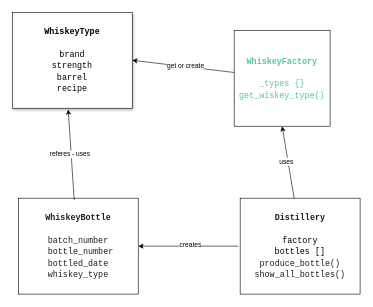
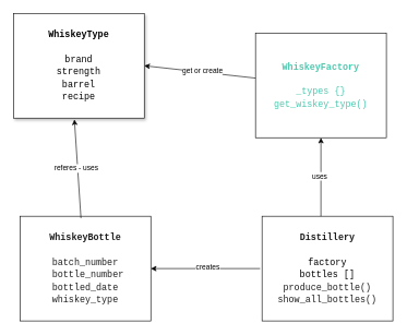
  <mxCell id="0" />
  <mxCell id="1" parent="0" />
  <mxCell id="2" value="&lt;div style=&quot;font-family: Consolas, &amp;quot;Courier New&amp;quot;, monospace; font-size: 14px; line-height: 19px; white-space: pre;&quot;&gt;&lt;span&gt;&lt;b style=&quot;&quot;&gt;&lt;font style=&quot;&quot;&gt;WhiskeyType&lt;/font&gt;&lt;/b&gt;&lt;/span&gt;&lt;/div&gt;&lt;div style=&quot;font-family: Consolas, &amp;quot;Courier New&amp;quot;, monospace; font-size: 14px; line-height: 19px; white-space: pre;&quot;&gt;&lt;span&gt;&lt;b style=&quot;&quot;&gt;&lt;font style=&quot;&quot;&gt;&lt;br&gt;&lt;/font&gt;&lt;/b&gt;&lt;/span&gt;&lt;/div&gt;&lt;div style=&quot;font-family: Consolas, &amp;quot;Courier New&amp;quot;, monospace; font-size: 14px; line-height: 19px; white-space: pre;&quot;&gt;&lt;span style=&quot;background-color: transparent;&quot;&gt;&lt;font style=&quot;&quot;&gt;brand&lt;/font&gt;&lt;/span&gt;&lt;/div&gt;&lt;div style=&quot;font-family: Consolas, &amp;quot;Courier New&amp;quot;, monospace; font-size: 14px; line-height: 19px; white-space: pre;&quot;&gt;&lt;span style=&quot;&quot;&gt;&lt;font style=&quot;&quot;&gt;&lt;div style=&quot;line-height: 19px;&quot;&gt;&lt;font&gt;strength&lt;/font&gt;&lt;/div&gt;&lt;div style=&quot;line-height: 19px;&quot;&gt;&lt;font&gt;barrel&lt;/font&gt;&lt;/div&gt;&lt;div style=&quot;line-height: 19px;&quot;&gt;&lt;font&gt;recipe&lt;/font&gt;&lt;/div&gt;&lt;/font&gt;&lt;/span&gt;&lt;/div&gt;" style="rounded=0;whiteSpace=wrap;html=1;shadow=1;" parent="1" vertex="1"><mxGeometry x="20" y="20" width="200" height="160" as="geometry" /></mxCell>
- <mxCell id="3" value="&lt;div style=&quot;font-family: Consolas, &amp;quot;Courier New&amp;quot;, monospace; font-size: 14px; line-height: 19px; white-space: pre;&quot;&gt;&lt;span&gt;&lt;font style=&quot;color: light-dark(rgb(78, 201, 176), rgb(255, 255, 255));&quot;&gt;&lt;b&gt;WhiskeyFactory&lt;/b&gt;&lt;/font&gt;&lt;/span&gt;&lt;/div&gt;&lt;div style=&quot;font-family: Consolas, &amp;quot;Courier New&amp;quot;, monospace; font-size: 14px; line-height: 19px; white-space: pre;&quot;&gt;&lt;span&gt;&lt;font style=&quot;color: light-dark(rgb(78, 201, 176), rgb(255, 255, 255));&quot;&gt;&lt;b&gt;&lt;br&gt;&lt;/b&gt;&lt;/font&gt;&lt;/span&gt;&lt;/div&gt;&lt;div style=&quot;font-family: Consolas, &amp;quot;Courier New&amp;quot;, monospace; font-size: 14px; line-height: 19px; white-space: pre; color: rgb(204, 204, 204);&quot;&gt;&lt;span style=&quot;color: rgb(78, 201, 176);&quot;&gt;&lt;font style=&quot;color: light-dark(rgb(78, 201, 176), rgb(255, 255, 255));&quot;&gt;_types {}&lt;/font&gt;&lt;/span&gt;&lt;/div&gt;&lt;div style=&quot;font-family: Consolas, &amp;quot;Courier New&amp;quot;, monospace; font-size: 14px; line-height: 19px; white-space: pre; color: rgb(204, 204, 204);&quot;&gt;&lt;span style=&quot;color: rgb(78, 201, 176);&quot;&gt;&lt;font style=&quot;color: light-dark(rgb(78, 201, 176), rgb(255, 255, 255));&quot;&gt;get_wiskey_type()&lt;/font&gt;&lt;/span&gt;&lt;/div&gt;" style="rounded=0;whiteSpace=wrap;html=1;" parent="1" vertex="1"><mxGeometry x="390" y="50" width="160" height="160" as="geometry" /></mxCell>
+ <mxCell id="3" value="&lt;div style=&quot;font-family: Consolas, &amp;quot;Courier New&amp;quot;, monospace; font-size: 14px; line-height: 19px; white-space: pre;&quot;&gt;&lt;span&gt;&lt;font style=&quot;color: light-dark(rgb(78, 201, 176), rgb(255, 255, 255));&quot;&gt;&lt;b&gt;WhiskeyFactory&lt;/b&gt;&lt;/font&gt;&lt;/span&gt;&lt;/div&gt;&lt;div style=&quot;font-family: Consolas, &amp;quot;Courier New&amp;quot;, monospace; font-size: 14px; line-height: 19px; white-space: pre;&quot;&gt;&lt;span&gt;&lt;font style=&quot;color: light-dark(rgb(78, 201, 176), rgb(255, 255, 255));&quot;&gt;&lt;b&gt;&lt;br&gt;&lt;/b&gt;&lt;/font&gt;&lt;/span&gt;&lt;/div&gt;&lt;div style=&quot;font-family: Consolas, &amp;quot;Courier New&amp;quot;, monospace; font-size: 14px; line-height: 19px; white-space: pre; color: rgb(204, 204, 204);&quot;&gt;&lt;span style=&quot;color: rgb(78, 201, 176);&quot;&gt;&lt;font style=&quot;color: light-dark(rgb(78, 201, 176), rgb(255, 255, 255));&quot;&gt;_types {}&lt;/font&gt;&lt;/span&gt;&lt;/div&gt;&lt;div style=&quot;font-family: Consolas, &amp;quot;Courier New&amp;quot;, monospace; font-size: 14px; line-height: 19px; white-space: pre; color: rgb(204, 204, 204);&quot;&gt;&lt;span style=&quot;color: rgb(78, 201, 176);&quot;&gt;&lt;font style=&quot;color: light-dark(rgb(78, 201, 176), rgb(255, 255, 255));&quot;&gt;get_wiskey_type()&lt;/font&gt;&lt;/span&gt;&lt;/div&gt;" style="rounded=0;whiteSpace=wrap;html=1;" parent="1" vertex="1"><mxGeometry x="390" y="50" width="200" height="160" as="geometry" /></mxCell>
  <mxCell id="4" value="&lt;div style=&quot;font-family: Consolas, &amp;quot;Courier New&amp;quot;, monospace; font-size: 14px; line-height: 19px; white-space: pre;&quot;&gt;&lt;span&gt;&lt;font style=&quot;color: light-dark(rgb(31, 31, 31), rgb(255, 255, 255));&quot;&gt;&lt;b&gt;Distillery&lt;/b&gt;&lt;/font&gt;&lt;/span&gt;&lt;/div&gt;&lt;div style=&quot;font-family: Consolas, &amp;quot;Courier New&amp;quot;, monospace; font-size: 14px; line-height: 19px; white-space: pre;&quot;&gt;&lt;span&gt;&lt;font style=&quot;color: light-dark(rgb(31, 31, 31), rgb(255, 255, 255));&quot;&gt;&lt;b&gt;&lt;br&gt;&lt;/b&gt;&lt;/font&gt;&lt;/span&gt;&lt;/div&gt;&lt;div style=&quot;font-family: Consolas, &amp;quot;Courier New&amp;quot;, monospace; font-size: 14px; line-height: 19px; white-space: pre;&quot;&gt;&lt;div style=&quot;line-height: 19px;&quot;&gt;&lt;font&gt;&lt;span&gt;factory&lt;/span&gt;&lt;/font&gt;&lt;/div&gt;&lt;div style=&quot;line-height: 19px;&quot;&gt;&lt;div style=&quot;line-height: 19px;&quot;&gt;&lt;font&gt;&lt;span&gt;bottles&lt;/span&gt; []&lt;/font&gt;&lt;/div&gt;&lt;div style=&quot;color: light-dark(rgb(204, 204, 204), rgb(62, 62, 62)); line-height: 19px;&quot;&gt;&lt;div style=&quot;line-height: 19px;&quot;&gt;&lt;span style=&quot;color: rgb(220, 220, 170);&quot;&gt;&lt;font style=&quot;color: light-dark(rgb(31, 31, 31), rgb(255, 255, 255));&quot;&gt;produce_bottle()&lt;/font&gt;&lt;/span&gt;&lt;/div&gt;&lt;div style=&quot;line-height: 19px;&quot;&gt;&lt;span style=&quot;color: rgb(220, 220, 170);&quot;&gt;&lt;font style=&quot;color: light-dark(rgb(31, 31, 31), rgb(255, 255, 255));&quot;&gt;show_all_bottles()&lt;/font&gt;&lt;/span&gt;&lt;/div&gt;&lt;/div&gt;&lt;/div&gt;&lt;/div&gt;" style="rounded=0;whiteSpace=wrap;html=1;" parent="1" vertex="1"><mxGeometry x="400" y="330" width="200" height="160" as="geometry" /></mxCell>
  <mxCell id="5" value="&lt;div style=&quot;font-family: Consolas, &amp;quot;Courier New&amp;quot;, monospace; font-size: 14px; line-height: 19px; white-space: pre;&quot;&gt;&lt;font style=&quot;color: light-dark(rgb(31, 31, 31), rgb(255, 255, 255));&quot;&gt;&lt;b&gt;WhiskeyBottle&lt;/b&gt;&lt;/font&gt;&lt;/div&gt;&lt;div style=&quot;font-family: Consolas, &amp;quot;Courier New&amp;quot;, monospace; font-size: 14px; line-height: 19px; white-space: pre;&quot;&gt;&lt;font style=&quot;color: light-dark(rgb(31, 31, 31), rgb(255, 255, 255));&quot;&gt;&lt;b&gt;&lt;br&gt;&lt;/b&gt;&lt;/font&gt;&lt;/div&gt;&lt;div style=&quot;font-family: Consolas, &amp;quot;Courier New&amp;quot;, monospace; font-size: 14px; line-height: 19px; white-space: pre;&quot;&gt;&lt;font style=&quot;&quot;&gt;&lt;div style=&quot;line-height: 19px;&quot;&gt;&lt;div style=&quot;&quot;&gt;&lt;span&gt;&lt;font style=&quot;color: light-dark(rgb(31, 31, 31), rgb(255, 255, 255));&quot;&gt;batch_number&lt;/font&gt;&lt;/span&gt;&lt;/div&gt;&lt;div style=&quot;&quot;&gt;&lt;span&gt;&lt;font style=&quot;color: light-dark(rgb(31, 31, 31), rgb(255, 255, 255));&quot;&gt;&amp;nbsp;&lt;/font&gt;&lt;span style=&quot;color: rgb(156, 220, 254);&quot;&gt;&lt;font style=&quot;color: light-dark(rgb(31, 31, 31), rgb(255, 255, 255));&quot;&gt;bottle_number&lt;/font&gt;&lt;/span&gt;&lt;/span&gt;&lt;/div&gt;&lt;div style=&quot;&quot;&gt;&lt;span style=&quot;color: rgb(156, 220, 254);&quot;&gt;&lt;font style=&quot;color: light-dark(rgb(31, 31, 31), rgb(255, 255, 255));&quot;&gt;bottled_date&lt;/font&gt;&lt;/span&gt;&lt;/div&gt;&lt;div style=&quot;&quot;&gt;&lt;span style=&quot;color: rgb(156, 220, 254);&quot;&gt;&lt;font style=&quot;color: light-dark(rgb(31, 31, 31), rgb(255, 255, 255));&quot;&gt;whiskey_type&lt;/font&gt;&lt;/span&gt;&lt;/div&gt;&lt;/div&gt;&lt;/font&gt;&lt;/div&gt;" style="rounded=0;whiteSpace=wrap;html=1;" parent="1" vertex="1"><mxGeometry x="30" y="330" width="200" height="160" as="geometry" /></mxCell>
  <mxCell id="6" value="" style="endArrow=classic;html=1;rounded=0;entryX=1;entryY=0.5;entryDx=0;entryDy=0;" parent="1" target="5" edge="1"><mxGeometry width="50" height="50" relative="1" as="geometry"><mxPoint x="397" y="410" as="sourcePoint" /><mxPoint x="386.8" y="331.44" as="targetPoint" /></mxGeometry></mxCell>
  <mxCell id="7" value="Text" style="edgeLabel;html=1;align=center;verticalAlign=middle;resizable=0;points=[];" parent="6" vertex="1" connectable="0"><mxGeometry x="0.004" y="-2" relative="1" as="geometry"><mxPoint as="offset" /></mxGeometry></mxCell>
  <mxCell id="8" value="creates" style="edgeLabel;html=1;align=center;verticalAlign=middle;resizable=0;points=[];" parent="6" vertex="1" connectable="0"><mxGeometry x="-0.035" y="-3" relative="1" as="geometry"><mxPoint as="offset" /></mxGeometry></mxCell>
  <mxCell id="9" value="" style="endArrow=classic;html=1;rounded=0;entryX=1;entryY=0.5;entryDx=0;entryDy=0;" parent="1" source="3" target="2" edge="1"><mxGeometry width="50" height="50" relative="1" as="geometry"><mxPoint x="290" y="120" as="sourcePoint" /><mxPoint x="340" y="70" as="targetPoint" /></mxGeometry></mxCell>
  <mxCell id="10" value="get or create" style="edgeLabel;html=1;align=center;verticalAlign=middle;resizable=0;points=[];" parent="9" vertex="1" connectable="0"><mxGeometry x="-0.043" y="-2" relative="1" as="geometry"><mxPoint as="offset" /></mxGeometry></mxCell>
  <mxCell id="11" value="" style="endArrow=classic;html=1;rounded=0;entryX=0.5;entryY=1;entryDx=0;entryDy=0;exitX=0.45;exitY=0;exitDx=0;exitDy=0;exitPerimeter=0;" parent="1" source="4" target="3" edge="1"><mxGeometry width="50" height="50" relative="1" as="geometry"><mxPoint x="490" y="250" as="sourcePoint" /><mxPoint x="540" y="200" as="targetPoint" /></mxGeometry></mxCell>
  <mxCell id="12" value="uses" style="edgeLabel;html=1;align=center;verticalAlign=middle;resizable=0;points=[];" parent="11" vertex="1" connectable="0"><mxGeometry x="0.03" y="3" relative="1" as="geometry"><mxPoint as="offset" /></mxGeometry></mxCell>
  <mxCell id="13" value="" style="endArrow=classic;html=1;rounded=0;entryX=0.466;entryY=1.013;entryDx=0;entryDy=0;entryPerimeter=0;exitX=0.466;exitY=0.018;exitDx=0;exitDy=0;exitPerimeter=0;" parent="1" source="5" target="2" edge="1"><mxGeometry width="50" height="50" relative="1" as="geometry"><mxPoint x="120" y="320" as="sourcePoint" /><mxPoint x="170" y="270" as="targetPoint" /></mxGeometry></mxCell>
  <mxCell id="14" value="referes - uses" style="edgeLabel;html=1;align=center;verticalAlign=middle;resizable=0;points=[];" parent="13" vertex="1" connectable="0"><mxGeometry x="0.021" y="3" relative="1" as="geometry"><mxPoint as="offset" /></mxGeometry></mxCell>
